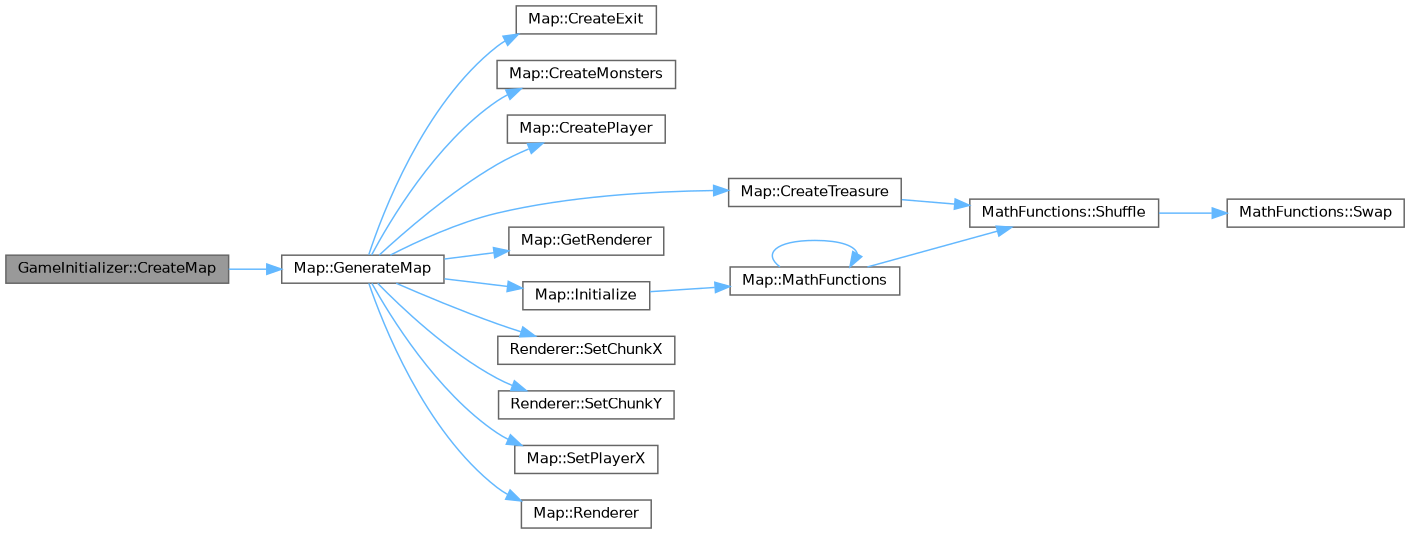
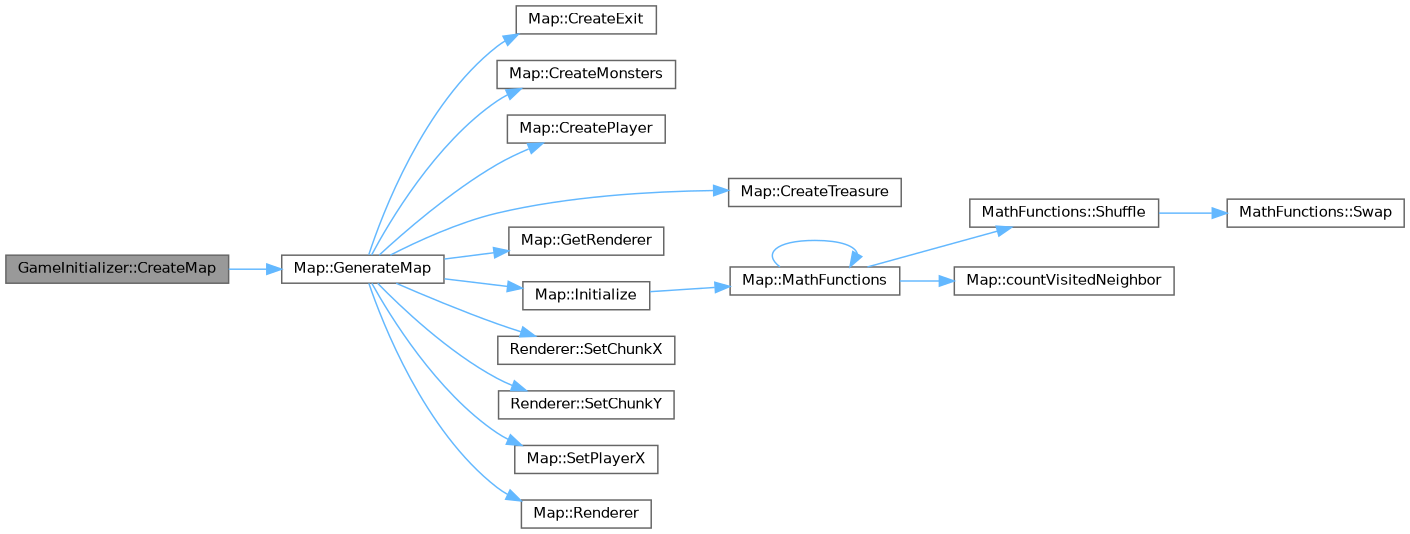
  digraph {
    rankdir=LR
    node [color=grey40 fillcolor=white fontname=Helvetica fontsize=10 shape=box style=filled]
    edge [color=steelblue1 fontname=Helvetica fontsize=10 labelfontname=Helvetica labelfontsize=10 style=solid]
    n1 [color=gray40 fillcolor=grey60 fontcolor=black height=0.2 label="GameInitializer::CreateMap" width=0.4]
    n2 [height=0.2 label="Map::GenerateMap" width=0.4]
    n3 [height=0.2 label="Map::CreateExit" width=0.4]
    n4 [height=0.2 label="Map::CreateMonsters" width=0.4]
    n5 [height=0.2 label="Map::CreatePlayer" width=0.4]
    n6 [height=0.2 label="Map::CreateTreasure" width=0.4]
    n7 [height=0.2 label="Map::GetRenderer" width=0.4]
    n8 [height=0.2 label="Map::Initialize" width=0.4]
    n9 [height=0.2 label="Renderer::SetChunkX" width=0.4]
    n10 [height=0.2 label="Renderer::SetChunkY" width=0.4]
    n11 [height=0.2 label="Map::SetPlayerX" width=0.4]
    n12 [height=0.2 label="Map::Renderer" width=0.4]
    n13 [height=0.2 label="MathFunctions::Shuffle" width=0.4]
    n14 [height=0.2 label="Map::MathFunctions" width=0.4]
    n15 [height=0.2 label="MathFunctions::Swap" width=0.4]
+   n16 [height=0.2 label="Map::countVisitedNeighbor" width=0.4]
    n1 -> n2
    n2 -> n3
    n2 -> n4
    n2 -> n5
    n2 -> n6
    n2 -> n7
    n2 -> n8
    n2 -> n9
    n2 -> n10
    n2 -> n11
    n2 -> n12
-   n6 -> n13
    n8 -> n14
    n13 -> n15
    n14 -> n13
    n14 -> n14
+   n14 -> n16
  }
